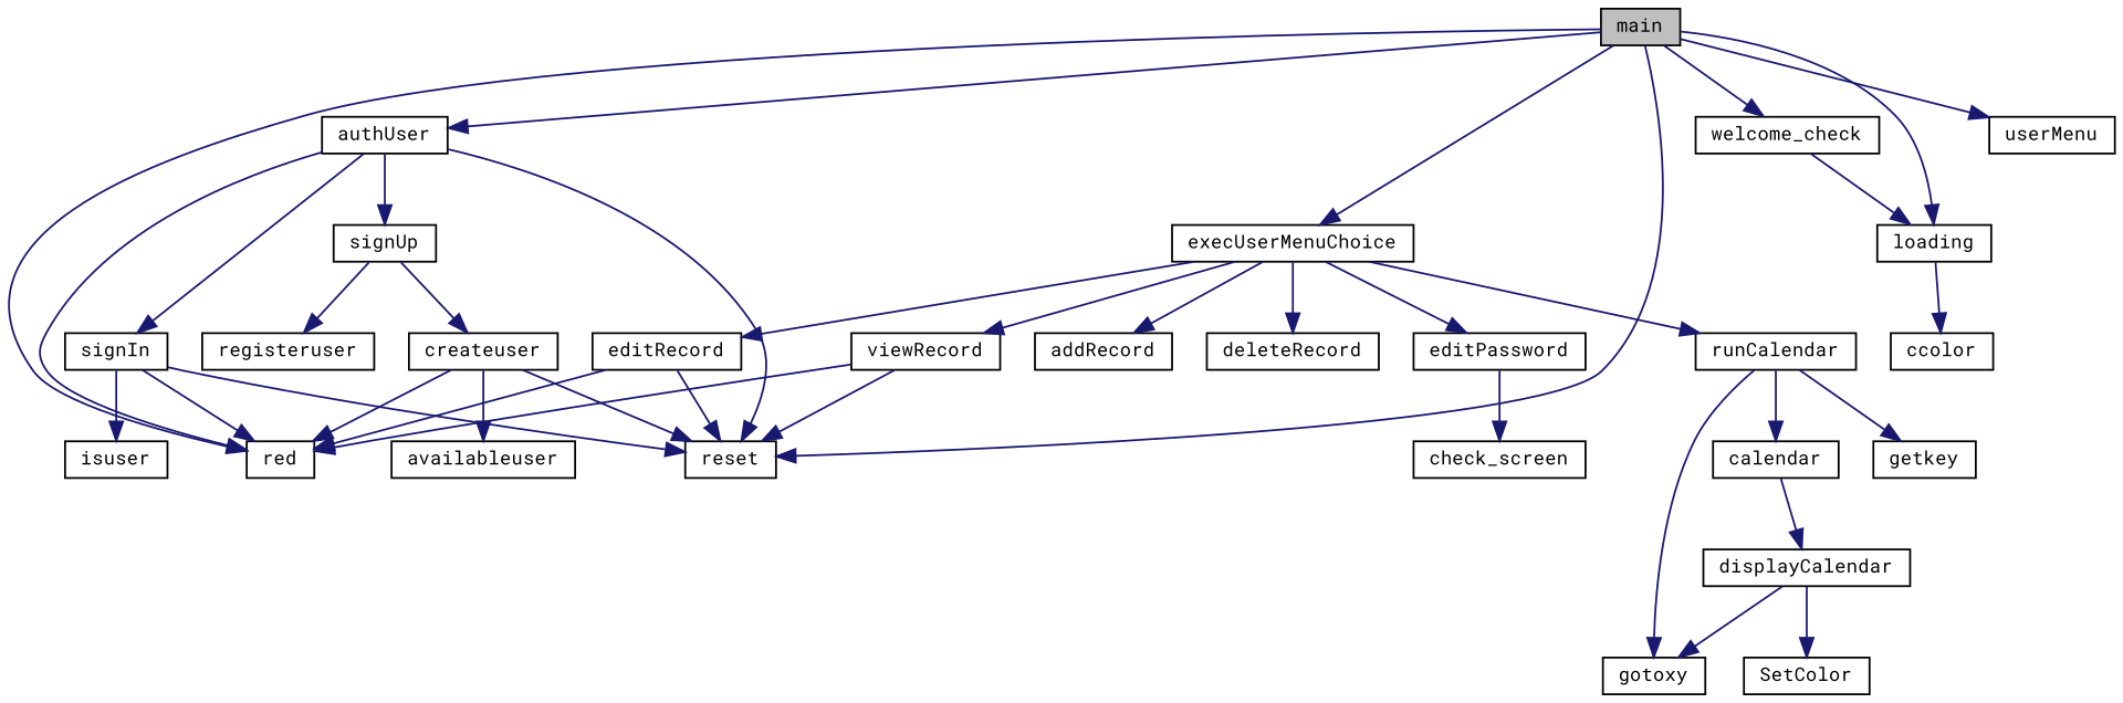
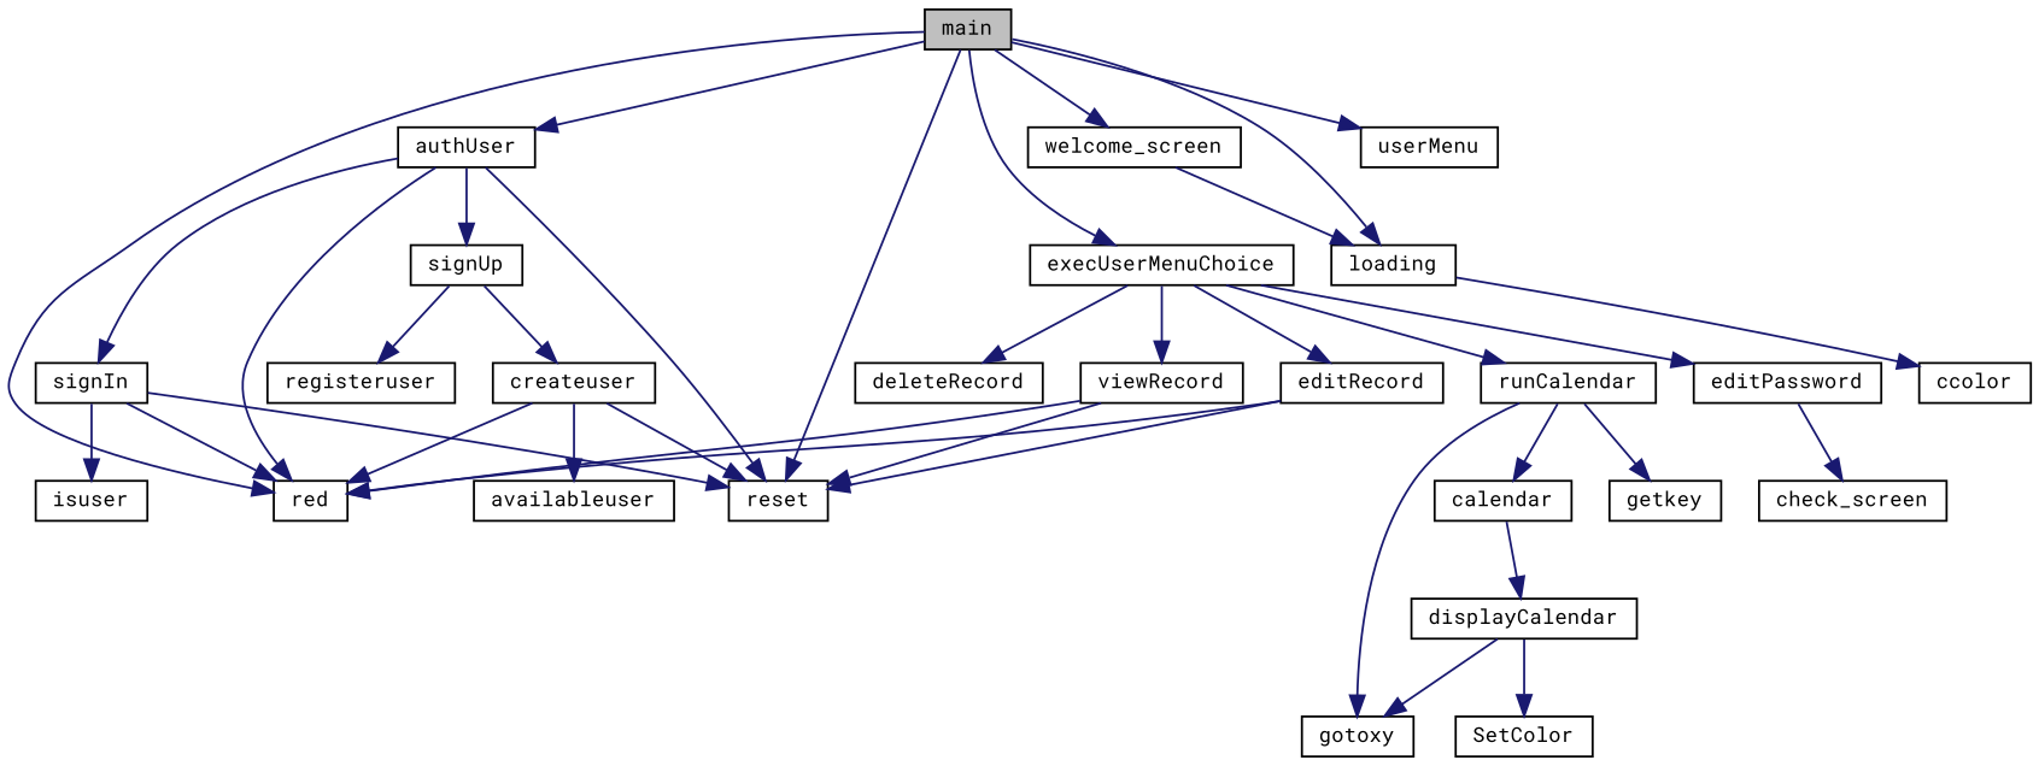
  digraph {
    fontname="Roboto Mono"
    rankdir=TB
    node [color=black fillcolor=white fontname="Roboto Mono" fontsize=10 shape=record style=filled]
    edge [color=midnightblue fontname="Roboto Mono" fontsize=10 labelfontname=Helvetica labelfontsize=10 style=solid]
    n1 [fillcolor=grey75 fontcolor=black height=0.2 label=main width=0.4]
    n2 [height=0.2 label=authUser width=0.4]
    n3 [height=0.2 label=red width=0.4]
    n4 [height=0.2 label=reset width=0.4]
    n5 [height=0.2 label=execUserMenuChoice width=0.4]
    n6 [height=0.2 label=loading width=0.4]
    n7 [height=0.2 label=userMenu width=0.4]
-   n8 [height=0.2 label=welcome_check width=0.4]
+   n8 [height=0.2 label=welcome_screen width=0.4]
    n9 [height=0.2 label=signIn width=0.4]
    n10 [height=0.2 label=signUp width=0.4]
-   n11 [height=0.2 label=addRecord width=0.4]
    n12 [height=0.2 label=deleteRecord width=0.4]
    n13 [height=0.2 label=editPassword width=0.4]
    n14 [height=0.2 label=editRecord width=0.4]
    n15 [height=0.2 label=runCalendar width=0.4]
    n16 [height=0.2 label=viewRecord width=0.4]
    n17 [height=0.2 label=ccolor width=0.4]
    n18 [height=0.2 label=isuser width=0.4]
    n19 [height=0.2 label=createuser width=0.4]
    n20 [height=0.2 label=registeruser width=0.4]
    n21 [height=0.2 label=availableuser width=0.4]
    n22 [height=0.2 label=check_screen width=0.4]
    n23 [height=0.2 label=calendar width=0.4]
    n24 [height=0.2 label=gotoxy width=0.4]
    n25 [height=0.2 label=getkey width=0.4]
    n26 [height=0.2 label=displayCalendar width=0.4]
    n27 [height=0.2 label=SetColor width=0.4]
    n1 -> n2
    n1 -> n3
    n1 -> n4
    n1 -> n5
    n1 -> n6
    n1 -> n7
    n1 -> n8
    n2 -> n3
    n2 -> n4
    n2 -> n9
    n2 -> n10
-   n5 -> n11
    n5 -> n12
    n5 -> n13
    n5 -> n14
    n5 -> n15
    n5 -> n16
    n6 -> n17
    n8 -> n6
    n9 -> n3
    n9 -> n4
    n9 -> n18
    n10 -> n19
    n10 -> n20
    n13 -> n22
    n14 -> n3
    n14 -> n4
    n15 -> n23
    n15 -> n24
    n15 -> n25
    n16 -> n3
    n16 -> n4
    n19 -> n3
    n19 -> n4
    n19 -> n21
    n23 -> n26
    n26 -> n24
    n26 -> n27
  }
